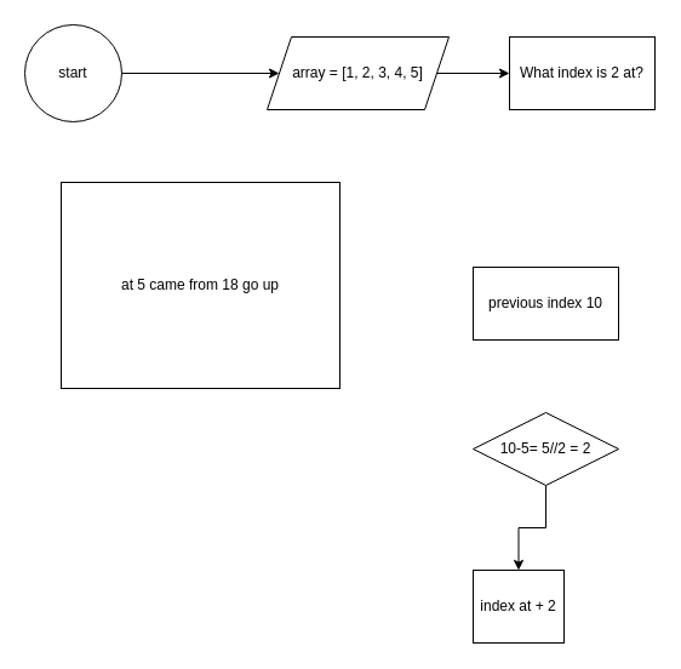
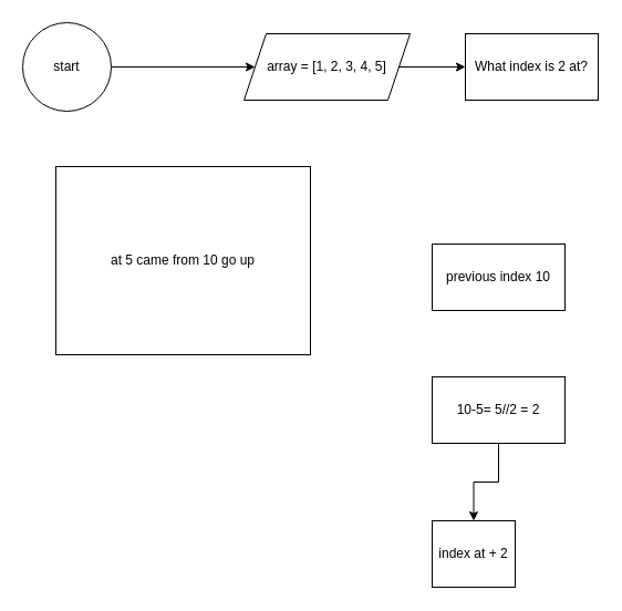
  <mxCell id="0" />
  <mxCell id="1" parent="0" />
  <mxCell id="2" style="edgeStyle=orthogonalEdgeStyle;rounded=0;orthogonalLoop=1;jettySize=auto;html=1;entryX=0;entryY=0.5;entryDx=0;entryDy=0;" edge="1" parent="1" source="3" target="5"><mxGeometry relative="1" as="geometry" /></mxCell>
  <mxCell id="3" value="start" style="ellipse;whiteSpace=wrap;html=1;aspect=fixed;" parent="1" vertex="1"><mxGeometry x="20" y="20" width="80" height="80" as="geometry" /></mxCell>
  <mxCell id="4" style="edgeStyle=orthogonalEdgeStyle;rounded=0;orthogonalLoop=1;jettySize=auto;html=1;entryX=0;entryY=0.5;entryDx=0;entryDy=0;" edge="1" parent="1" source="5" target="6"><mxGeometry relative="1" as="geometry" /></mxCell>
  <mxCell id="5" value="array = [1, 2, 3, 4, 5]" style="shape=parallelogram;perimeter=parallelogramPerimeter;whiteSpace=wrap;html=1;fixedSize=1;" vertex="1" parent="1"><mxGeometry x="220" y="30" width="150" height="60" as="geometry" /></mxCell>
  <mxCell id="6" value="What index is 2 at?" style="rounded=0;whiteSpace=wrap;html=1;" vertex="1" parent="1"><mxGeometry x="420" y="30" width="120" height="60" as="geometry" /></mxCell>
  <mxCell id="7" value="previous index 10" style="rounded=0;whiteSpace=wrap;html=1;" vertex="1" parent="1"><mxGeometry x="390" y="220" width="120" height="60" as="geometry" /></mxCell>
- <mxCell id="8" value="at 5 came from 18 go up" style="rounded=0;whiteSpace=wrap;html=1;" vertex="1" parent="1"><mxGeometry x="50" y="150" width="230" height="170" as="geometry" /></mxCell>
+ <mxCell id="8" value="at 5 came from 10 go up" style="rounded=0;whiteSpace=wrap;html=1;" vertex="1" parent="1"><mxGeometry x="50" y="150" width="230" height="170" as="geometry" /></mxCell>
  <mxCell id="9" style="edgeStyle=orthogonalEdgeStyle;rounded=0;orthogonalLoop=1;jettySize=auto;html=1;entryX=0.5;entryY=0;entryDx=0;entryDy=0;" edge="1" parent="1" source="10" target="11"><mxGeometry relative="1" as="geometry" /></mxCell>
- <mxCell id="10" value="10-5= 5//2 = 2" style="rhombus;whiteSpace=wrap;html=1;" vertex="1" parent="1"><mxGeometry x="390" y="340" width="120" height="60" as="geometry" /></mxCell>
+ <mxCell id="10" value="10-5= 5//2 = 2" style="rounded=0;whiteSpace=wrap;html=1;" vertex="1" parent="1"><mxGeometry x="390" y="340" width="120" height="60" as="geometry" /></mxCell>
  <mxCell id="11" value="index at + 2" style="rounded=0;whiteSpace=wrap;html=1;" vertex="1" parent="1"><mxGeometry x="390" y="470" width="75" height="60" as="geometry" /></mxCell>
